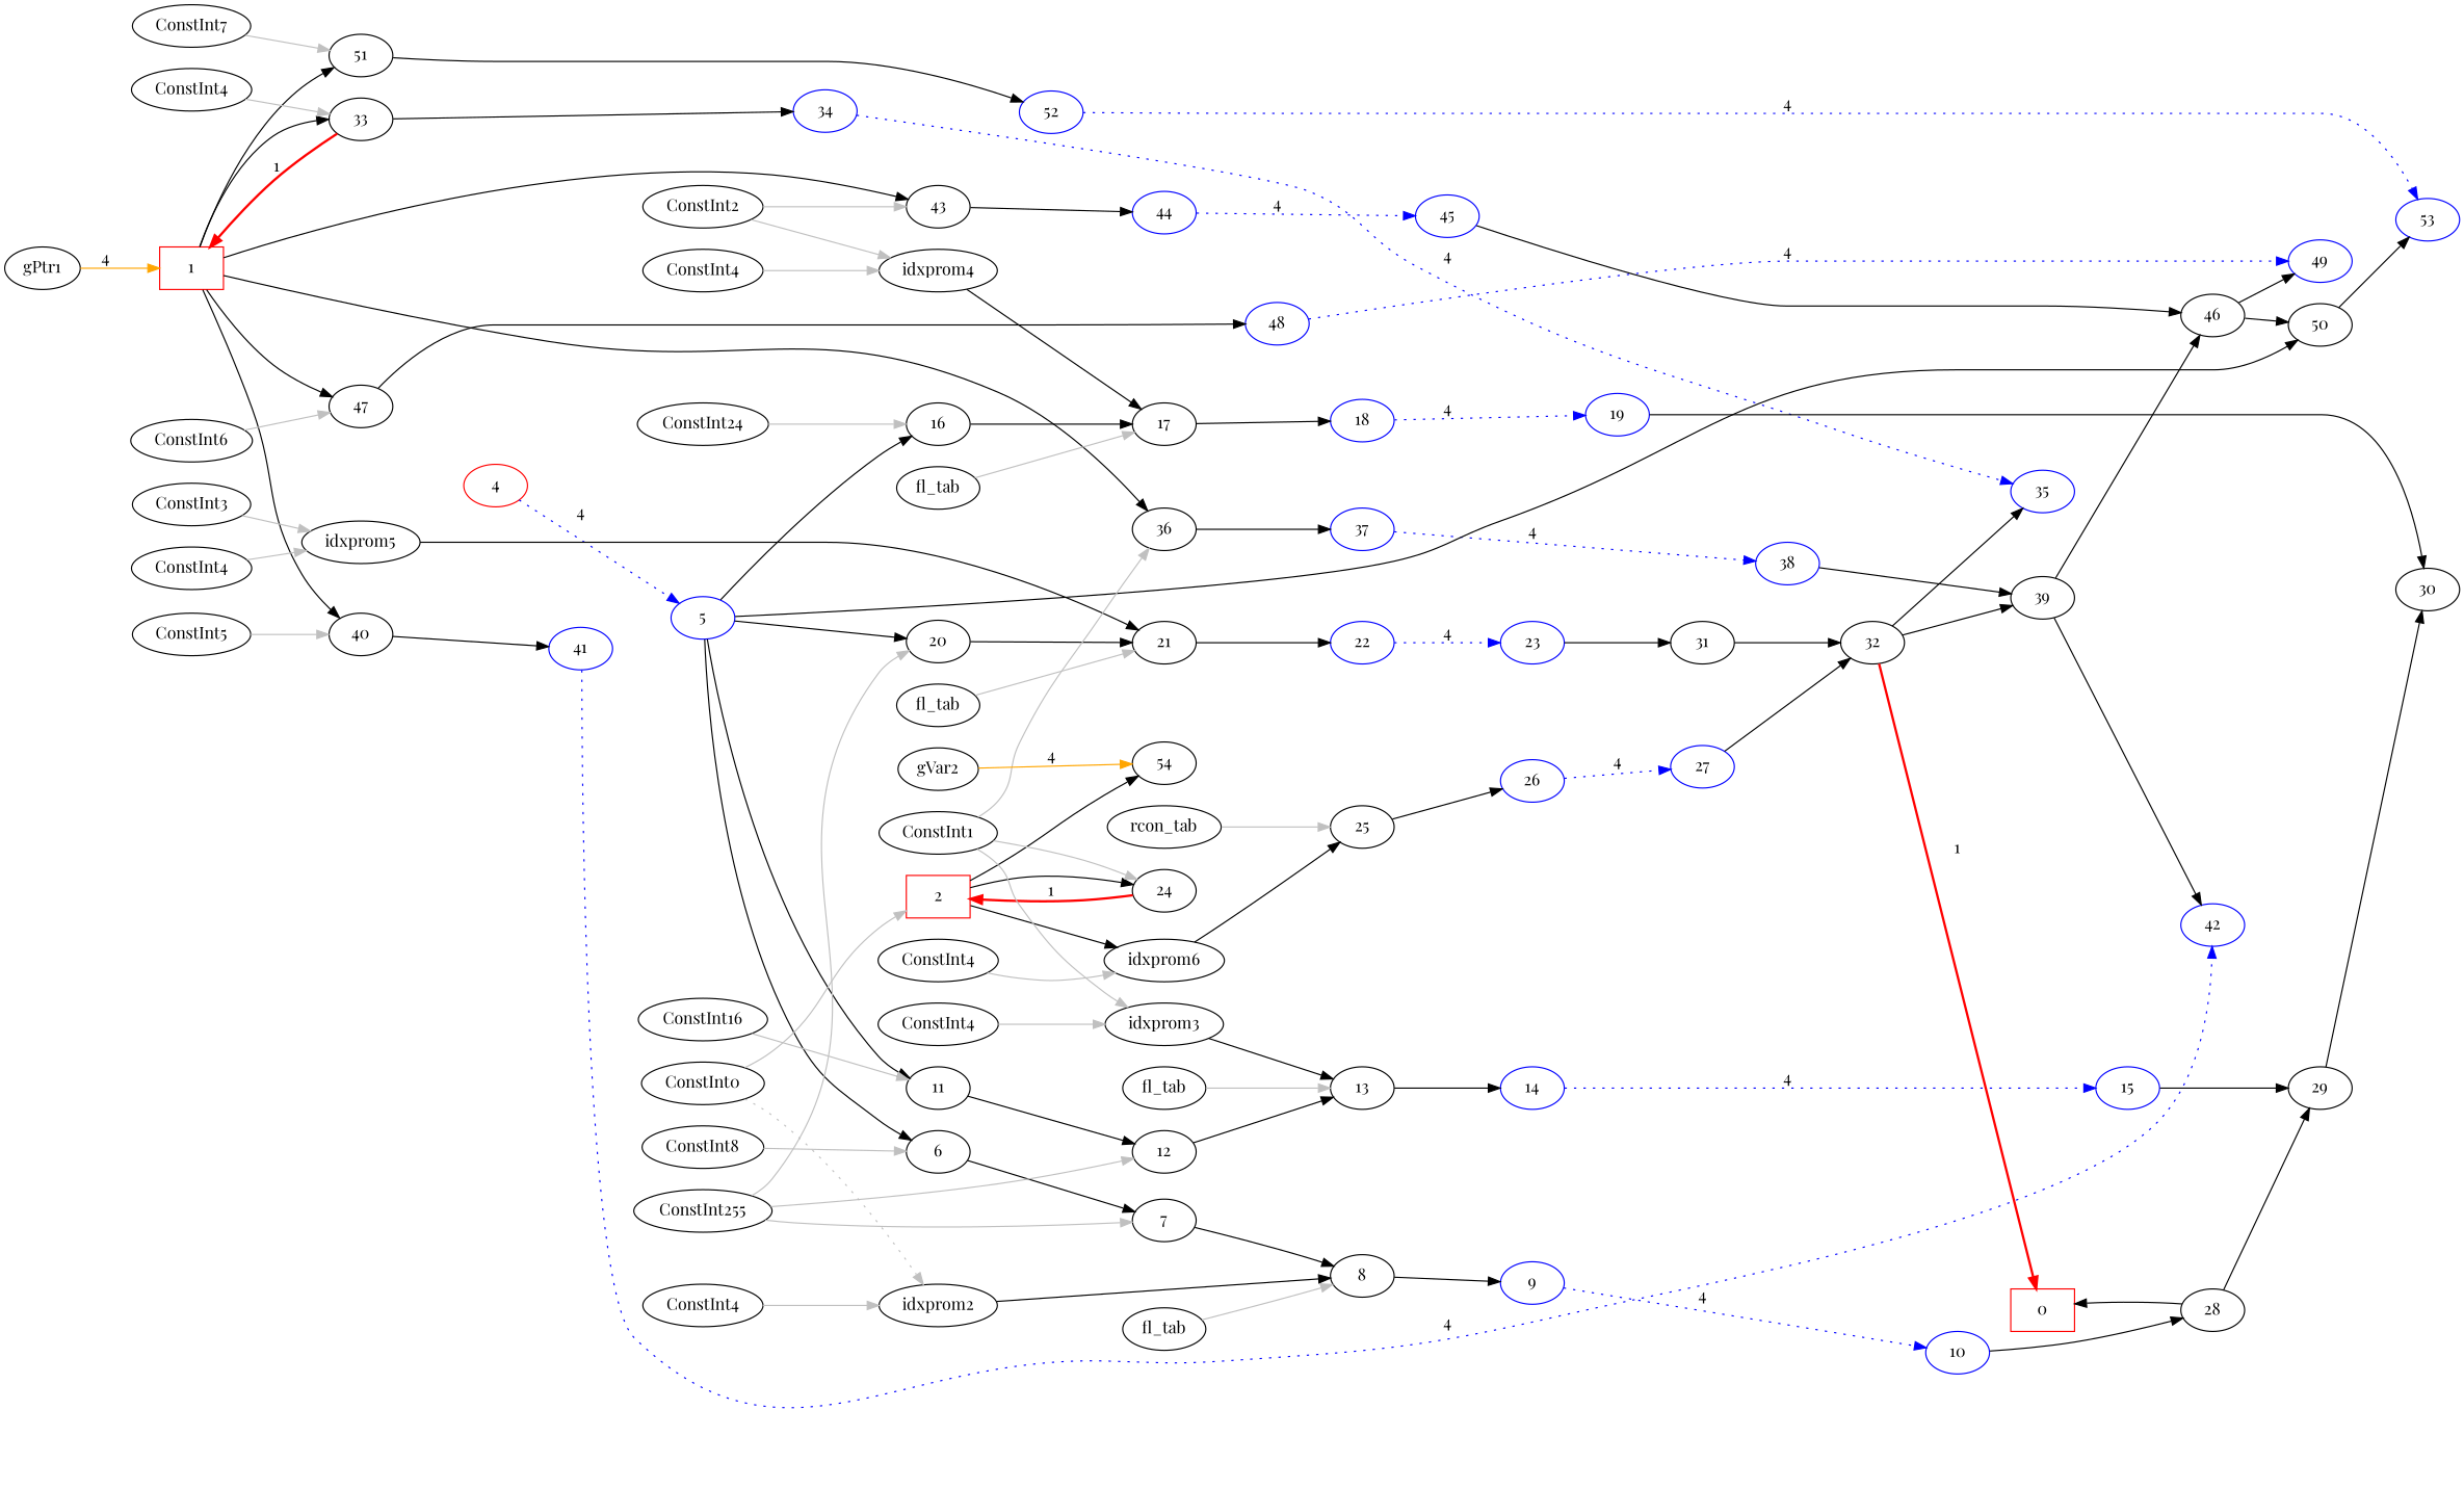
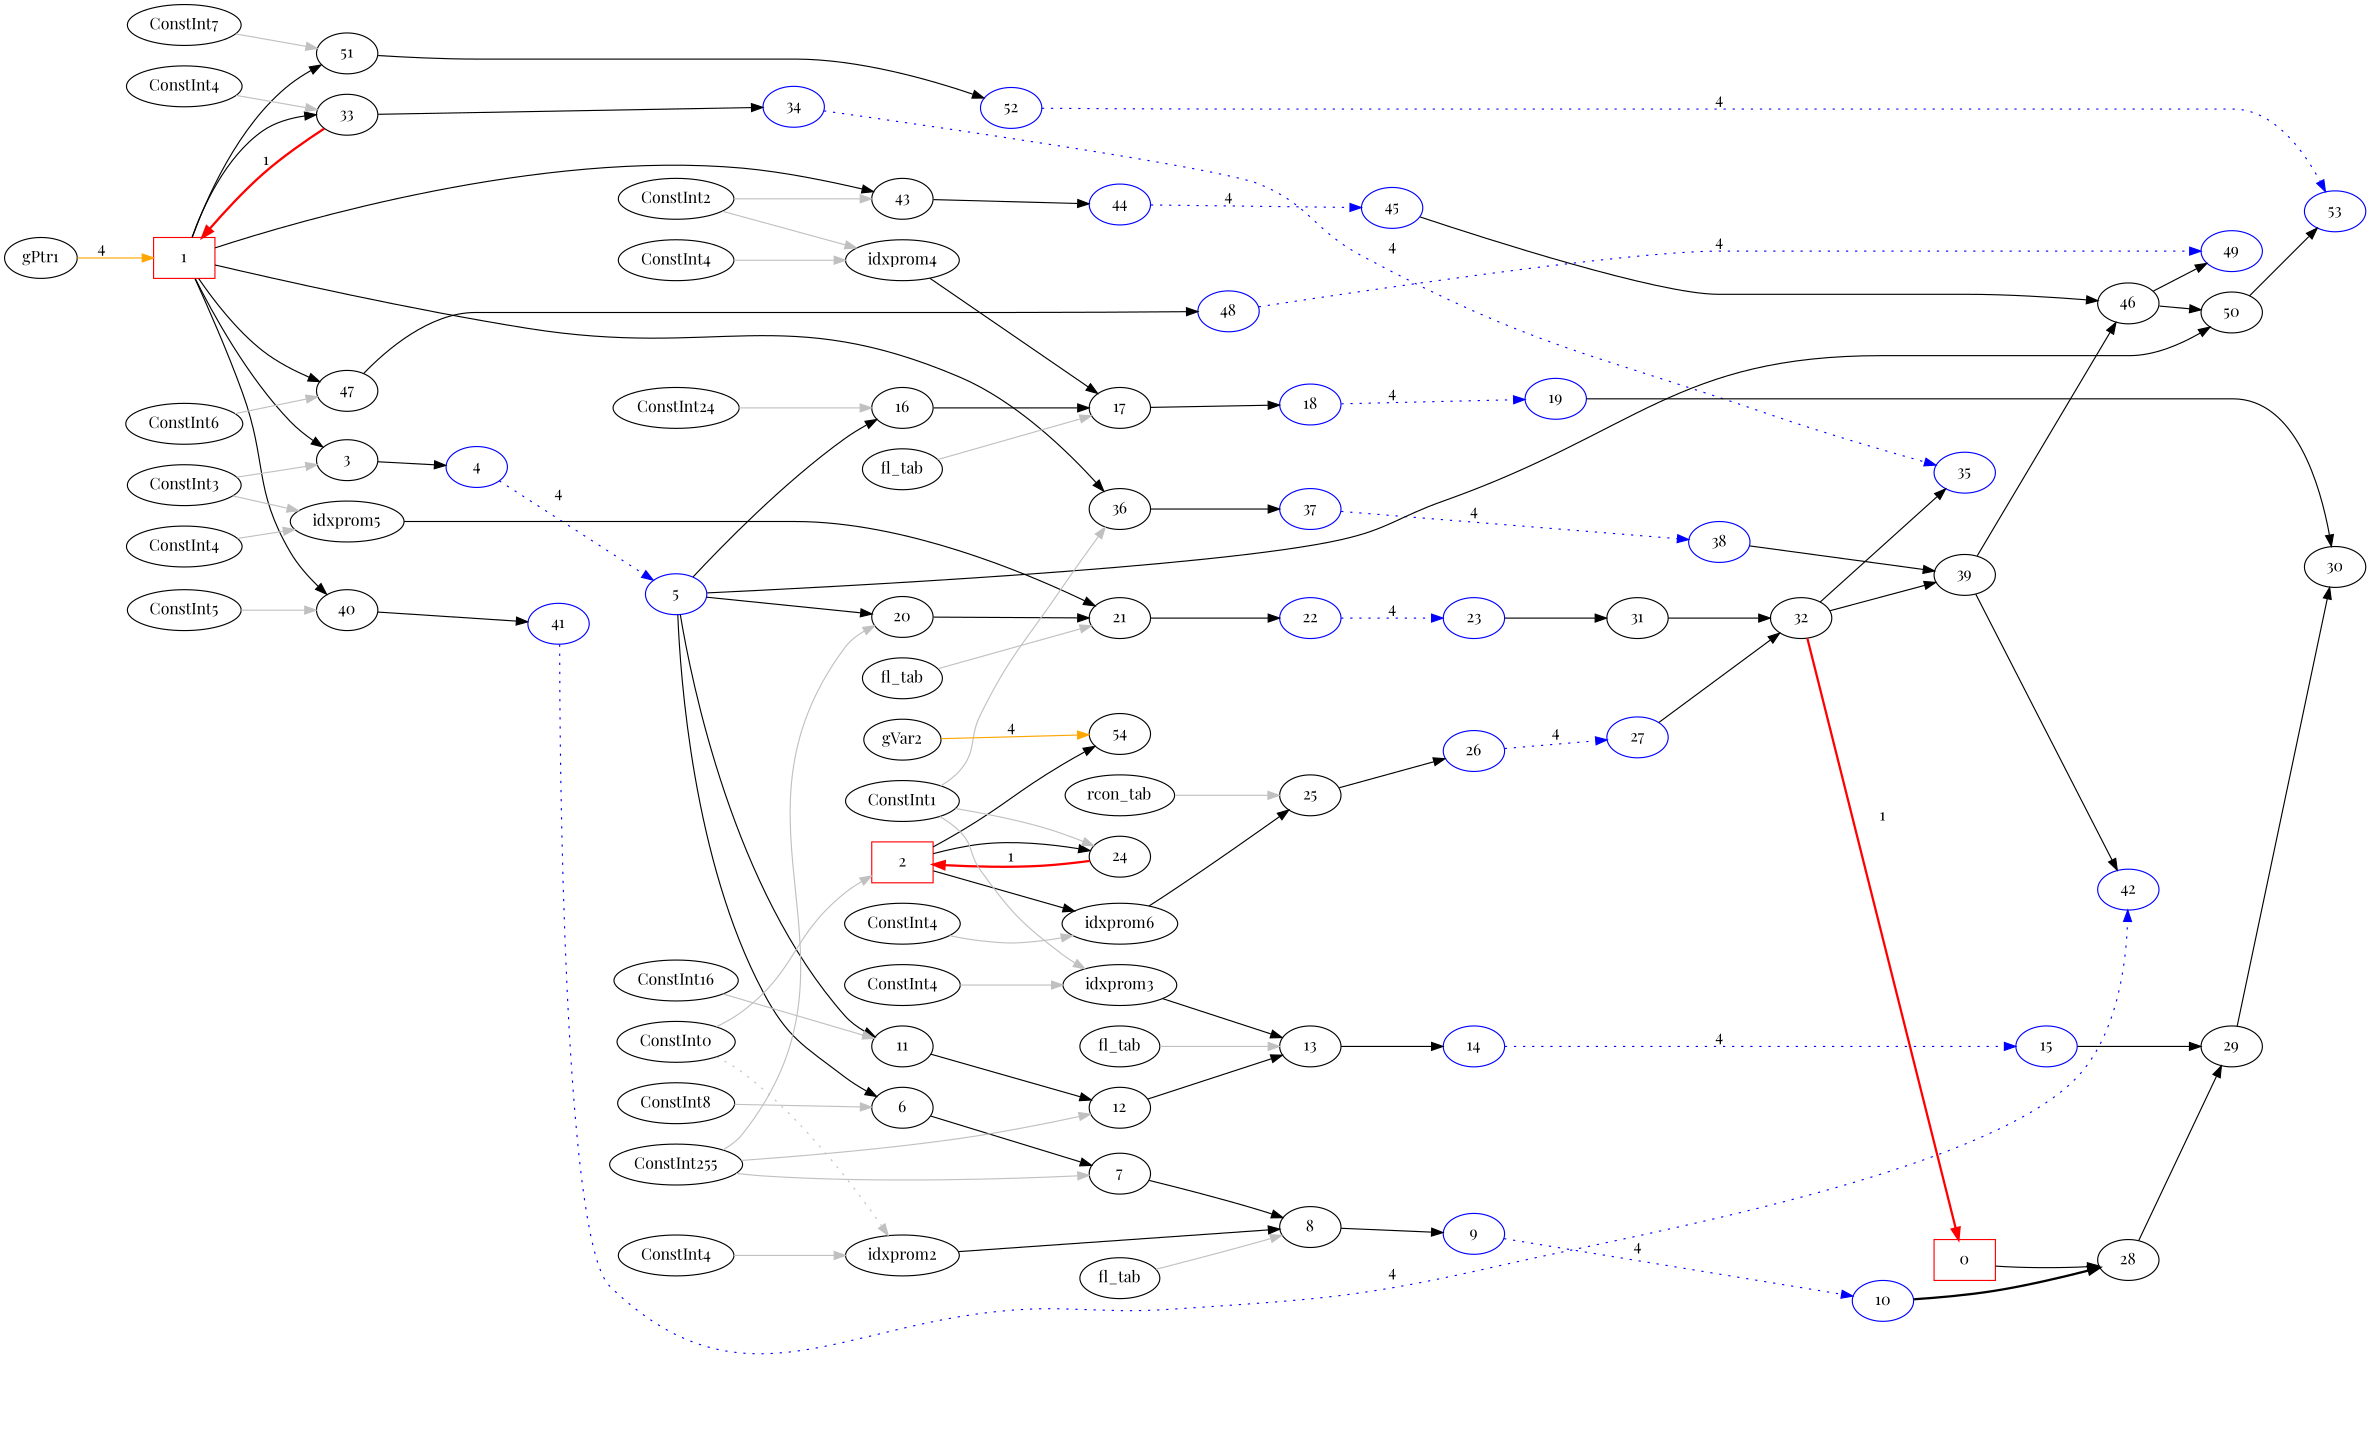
  digraph {
    fontname="Playfair Display"
    rankdir=LR
    node [color=black fontname="Playfair Display"]
    edge [fontname="Playfair Display"]
    n1 [color=red label=0 shape=box]
    n2 [label=28]
    n3 [label=29]
    n4 [color=red label=1 shape=box]
+   n5 [label=3]
    n6 [label=33]
    n7 [label=36]
    n8 [label=40]
    n9 [label=43]
    n10 [label=47]
    n11 [label=51]
-   n12 [color=red label=4]
+   n12 [color=blue label=4]
    n13 [color=blue label=34]
    n14 [color=blue label=37]
    n15 [color=blue label=41]
    n16 [color=blue label=44]
    n17 [color=blue label=48]
    n18 [color=blue label=52]
    n19 [color=red label=2 shape=box]
    n20 [label=24]
    n21 [label=54]
    n22 [label=idxprom6]
    n23 [label=25]
    n24 [color=blue label=5]
    n25 [label=6]
    n26 [label=11]
    n27 [label=16]
    n28 [label=20]
    n29 [label=50]
    n30 [label=7]
    n31 [label=12]
    n32 [label=17]
    n33 [label=21]
    n34 [color=blue label=53]
    n35 [label=8]
    n36 [color=blue label=9]
    n37 [color=blue label=10]
    n38 [label=13]
    n39 [color=blue label=14]
    n40 [color=blue label=15]
    n41 [label=30]
    n42 [color=blue label=18]
    n43 [color=blue label=19]
    n44 [color=blue label=22]
    n45 [color=blue label=23]
    n46 [label=31]
    n47 [label=32]
    n48 [color=blue label=26]
    n49 [color=blue label=27]
    n50 [color=blue label=35]
    n51 [label=39]
    n52 [color=blue label=42]
    n53 [label=46]
    n54 [color=blue label=38]
    n55 [color=blue label=49]
    n56 [color=blue label=45]
    n57 [label=gPtr1]
    n58 [label=ConstInt0]
    n59 [label=idxprom2]
    n60 [label=ConstInt3]
    n61 [label=idxprom5]
    n62 [label=ConstInt8]
    n63 [label=ConstInt255]
    n64 [label=fl_tab]
    n65 [label=ConstInt4]
    n66 [label=ConstInt16]
    n67 [label=ConstInt1]
    n68 [label=idxprom3]
    n69 [label=fl_tab]
    n70 [label=ConstInt4]
    n71 [label=ConstInt24]
    n72 [label=ConstInt2]
    n73 [label=idxprom4]
    n74 [label=fl_tab]
    n75 [label=ConstInt4]
    n76 [label=fl_tab]
    n77 [label=ConstInt4]
    n78 [label=rcon_tab]
    n79 [label=ConstInt4]
    n80 [label=ConstInt4]
    n81 [label=ConstInt5]
    n82 [label=ConstInt6]
    n83 [label=ConstInt7]
    n84 [label=gVar2]
-   n2 -> n1
+   n1 -> n2
    n2 -> n3
    n3 -> n41
+   n4 -> n5
    n4 -> n6
    n4 -> n7
    n4 -> n8
    n4 -> n9
    n4 -> n10
    n4 -> n11
+   n5 -> n12
    n6 -> n4 [color=red label=1 style=bold]
    n6 -> n13
    n7 -> n14
    n8 -> n15
    n9 -> n16
    n10 -> n17
    n11 -> n18
    n12 -> n24 [color=blue label=4 style=dotted]
    n13 -> n50 [color=blue label=4 style=dotted]
    n14 -> n54 [color=blue label=4 style=dotted]
    n15 -> n52 [color=blue label=4 style=dotted]
    n16 -> n56 [color=blue label=4 style=dotted]
    n17 -> n55 [color=blue label=4 style=dotted]
    n18 -> n34 [color=blue label=4 style=dotted]
    n19 -> n20
    n19 -> n21
    n19 -> n22
    n20 -> n19 [color=red label=1 style=bold]
    n22 -> n23
    n23 -> n48
    n24 -> n25
    n24 -> n26
    n24 -> n27
    n24 -> n28
    n24 -> n29
    n25 -> n30
    n26 -> n31
    n27 -> n32
    n28 -> n33
    n29 -> n34
    n30 -> n35
    n31 -> n38
    n32 -> n42
    n33 -> n44
    n35 -> n36
    n36 -> n37 [color=blue label=4 style=dotted]
-   n37 -> n2
+   n37 -> n2 [style=bold]
    n38 -> n39
    n39 -> n40 [color=blue label=4 style=dotted]
    n40 -> n3
    n42 -> n43 [color=blue label=4 style=dotted]
    n43 -> n41
    n44 -> n45 [color=blue label=4 style=dotted]
    n45 -> n46
    n46 -> n47
    n47 -> n1 [color=red label=1 style=bold]
    n47 -> n50
    n47 -> n51
    n48 -> n49 [color=blue label=4 style=dotted]
    n49 -> n47
    n51 -> n52
    n51 -> n53
    n53 -> n29
    n53 -> n55
    n54 -> n51
    n56 -> n53
    n57 -> n4 [color=orange label=4]
    n58 -> n19 [color=gray]
    n58 -> n59 [color=gray style=dotted]
    n59 -> n35
+   n60 -> n5 [color=gray]
    n60 -> n61 [color=gray]
    n61 -> n33
    n62 -> n25 [color=gray]
    n63 -> n28 [color=gray]
    n63 -> n30 [color=gray]
    n63 -> n31 [color=gray]
    n64 -> n35 [color=gray]
    n65 -> n59 [color=gray]
    n66 -> n26 [color=gray]
    n67 -> n7 [color=gray]
    n67 -> n20 [color=gray]
    n67 -> n68 [color=gray]
    n68 -> n38
    n69 -> n38 [color=gray]
    n70 -> n68 [color=gray]
    n71 -> n27 [color=gray]
    n72 -> n9 [color=gray]
    n72 -> n73 [color=gray]
    n73 -> n32
    n74 -> n32 [color=gray]
    n75 -> n73 [color=gray]
    n76 -> n33 [color=gray]
    n77 -> n61 [color=gray]
    n78 -> n23 [color=gray]
    n79 -> n22 [color=gray]
    n80 -> n6 [color=gray]
    n81 -> n8 [color=gray]
    n82 -> n10 [color=gray]
    n83 -> n11 [color=gray]
    n84 -> n21 [color=orange label=4]
  }
